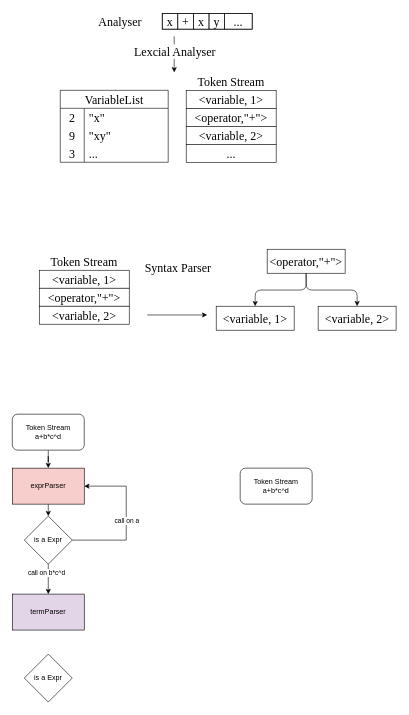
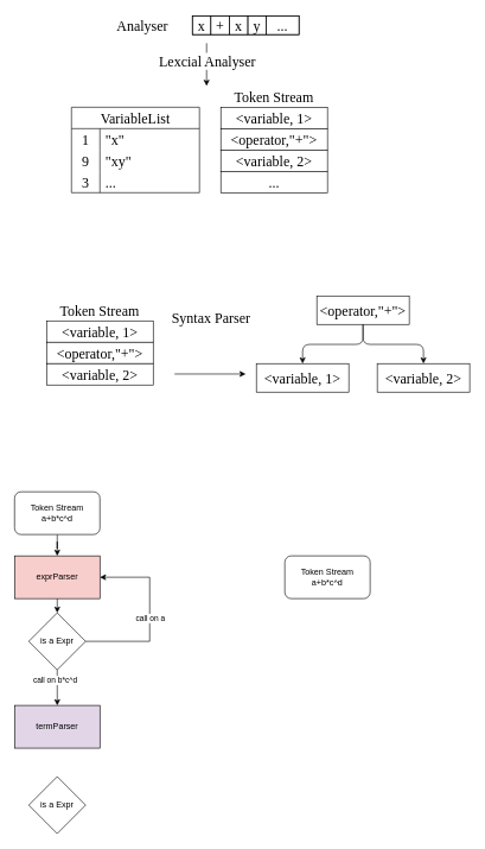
  <mxCell id="0" />
  <mxCell id="1" parent="0" />
  <mxCell id="2" value="&amp;lt;variable, 1&amp;gt;" style="rounded=0;whiteSpace=wrap;html=1;fontFamily=Computer Modern;fontSize=20;" vertex="1" parent="1"><mxGeometry x="310" y="150" width="150" height="30" as="geometry" /></mxCell>
  <mxCell id="3" value="VariableList" style="shape=table;startSize=30;container=1;collapsible=0;childLayout=tableLayout;fixedRows=1;rowLines=0;fontStyle=0;strokeColor=default;fontSize=20;fontFamily=Computer Modern;" vertex="1" parent="1"><mxGeometry x="100" y="150" width="180" height="120" as="geometry" /></mxCell>
  <mxCell id="4" value="" style="shape=tableRow;horizontal=0;startSize=0;swimlaneHead=0;swimlaneBody=0;top=0;left=0;bottom=0;right=0;collapsible=0;dropTarget=0;fillColor=none;points=[[0,0.5],[1,0.5]];portConstraint=eastwest;strokeColor=inherit;fontSize=20;fontFamily=Computer Modern;" vertex="1" parent="3"><mxGeometry y="30" width="180" height="30" as="geometry" /></mxCell>
- <mxCell id="5" value="2" style="shape=partialRectangle;html=1;whiteSpace=wrap;connectable=0;fillColor=none;top=0;left=0;bottom=0;right=0;overflow=hidden;pointerEvents=1;strokeColor=inherit;fontSize=20;fontFamily=Computer Modern;" vertex="1" parent="4"><mxGeometry width="40" height="30" as="geometry"><mxRectangle width="40" height="30" as="alternateBounds" /></mxGeometry></mxCell>
+ <mxCell id="5" value="1" style="shape=partialRectangle;html=1;whiteSpace=wrap;connectable=0;fillColor=none;top=0;left=0;bottom=0;right=0;overflow=hidden;pointerEvents=1;strokeColor=inherit;fontSize=20;fontFamily=Computer Modern;" vertex="1" parent="4"><mxGeometry width="40" height="30" as="geometry"><mxRectangle width="40" height="30" as="alternateBounds" /></mxGeometry></mxCell>
  <mxCell id="6" value="&quot;x&quot;" style="shape=partialRectangle;html=1;whiteSpace=wrap;connectable=0;fillColor=none;top=0;left=0;bottom=0;right=0;align=left;spacingLeft=6;overflow=hidden;strokeColor=inherit;fontSize=20;fontFamily=Computer Modern;" vertex="1" parent="4"><mxGeometry x="40" width="140" height="30" as="geometry"><mxRectangle width="140" height="30" as="alternateBounds" /></mxGeometry></mxCell>
  <mxCell id="7" value="" style="shape=tableRow;horizontal=0;startSize=0;swimlaneHead=0;swimlaneBody=0;top=0;left=0;bottom=0;right=0;collapsible=0;dropTarget=0;fillColor=none;points=[[0,0.5],[1,0.5]];portConstraint=eastwest;strokeColor=inherit;fontSize=20;fontFamily=Computer Modern;" vertex="1" parent="3"><mxGeometry y="60" width="180" height="30" as="geometry" /></mxCell>
  <mxCell id="8" value="9" style="shape=partialRectangle;html=1;whiteSpace=wrap;connectable=0;fillColor=none;top=0;left=0;bottom=0;right=0;overflow=hidden;strokeColor=inherit;fontSize=20;fontFamily=Computer Modern;" vertex="1" parent="7"><mxGeometry width="40" height="30" as="geometry"><mxRectangle width="40" height="30" as="alternateBounds" /></mxGeometry></mxCell>
  <mxCell id="9" value="&quot;xy&quot;" style="shape=partialRectangle;html=1;whiteSpace=wrap;connectable=0;fillColor=none;top=0;left=0;bottom=0;right=0;align=left;spacingLeft=6;overflow=hidden;strokeColor=inherit;fontSize=20;fontFamily=Computer Modern;" vertex="1" parent="7"><mxGeometry x="40" width="140" height="30" as="geometry"><mxRectangle width="140" height="30" as="alternateBounds" /></mxGeometry></mxCell>
  <mxCell id="10" value="" style="shape=tableRow;horizontal=0;startSize=0;swimlaneHead=0;swimlaneBody=0;top=0;left=0;bottom=0;right=0;collapsible=0;dropTarget=0;fillColor=none;points=[[0,0.5],[1,0.5]];portConstraint=eastwest;strokeColor=inherit;fontSize=20;fontFamily=Computer Modern;" vertex="1" parent="3"><mxGeometry y="90" width="180" height="30" as="geometry" /></mxCell>
  <mxCell id="11" value="3" style="shape=partialRectangle;html=1;whiteSpace=wrap;connectable=0;fillColor=none;top=0;left=0;bottom=0;right=0;overflow=hidden;strokeColor=inherit;fontSize=20;fontFamily=Computer Modern;" vertex="1" parent="10"><mxGeometry width="40" height="30" as="geometry"><mxRectangle width="40" height="30" as="alternateBounds" /></mxGeometry></mxCell>
  <mxCell id="12" value="..." style="shape=partialRectangle;html=1;whiteSpace=wrap;connectable=0;fillColor=none;top=0;left=0;bottom=0;right=0;align=left;spacingLeft=6;overflow=hidden;strokeColor=inherit;fontSize=20;fontFamily=Computer Modern;" vertex="1" parent="10"><mxGeometry x="40" width="140" height="30" as="geometry"><mxRectangle width="140" height="30" as="alternateBounds" /></mxGeometry></mxCell>
  <mxCell id="13" value="&amp;lt;operator,&quot;+&quot;&amp;gt;" style="rounded=0;whiteSpace=wrap;html=1;fontFamily=Computer Modern;fontSize=20;" vertex="1" parent="1"><mxGeometry x="310" y="180" width="150" height="30" as="geometry" /></mxCell>
  <mxCell id="14" value="&amp;lt;variable, 2&amp;gt;" style="rounded=0;whiteSpace=wrap;html=1;fontFamily=Computer Modern;fontSize=20;" vertex="1" parent="1"><mxGeometry x="310" y="210" width="150" height="30" as="geometry" /></mxCell>
  <mxCell id="15" value="..." style="rounded=0;whiteSpace=wrap;html=1;fontFamily=Computer Modern;fontSize=20;" vertex="1" parent="1"><mxGeometry x="310" y="240" width="150" height="30" as="geometry" /></mxCell>
  <mxCell id="16" value="" style="childLayout=tableLayout;recursiveResize=0;shadow=0;fillColor=none;fontFamily=Computer Modern;fontSize=20;" vertex="1" parent="1"><mxGeometry x="270" y="22" width="150" height="26" as="geometry" /></mxCell>
  <mxCell id="17" value="" style="shape=tableRow;horizontal=0;startSize=0;swimlaneHead=0;swimlaneBody=0;top=0;left=0;bottom=0;right=0;dropTarget=0;collapsible=0;recursiveResize=0;expand=0;fontStyle=0;fillColor=none;strokeColor=inherit;flipH=0;flipV=1;fontFamily=Computer Modern;fontSize=20;" vertex="1" parent="16"><mxGeometry width="150" height="26" as="geometry" /></mxCell>
  <mxCell id="18" value="x" style="connectable=0;recursiveResize=0;strokeColor=inherit;fillColor=none;align=center;whiteSpace=wrap;html=1;fontFamily=Computer Modern;fontSize=20;" vertex="1" parent="17"><mxGeometry width="26" height="26" as="geometry"><mxRectangle width="26" height="26" as="alternateBounds" /></mxGeometry></mxCell>
  <mxCell id="19" value="+" style="connectable=0;recursiveResize=0;strokeColor=inherit;fillColor=none;align=center;whiteSpace=wrap;html=1;fontFamily=Computer Modern;fontSize=20;" vertex="1" parent="17"><mxGeometry x="26" width="26" height="26" as="geometry"><mxRectangle width="26" height="26" as="alternateBounds" /></mxGeometry></mxCell>
  <mxCell id="20" value="x" style="connectable=0;recursiveResize=0;strokeColor=inherit;fillColor=none;align=center;whiteSpace=wrap;html=1;fontFamily=Computer Modern;fontSize=20;" vertex="1" parent="17"><mxGeometry x="52" width="26" height="26" as="geometry"><mxRectangle width="26" height="26" as="alternateBounds" /></mxGeometry></mxCell>
  <mxCell id="21" value="y" style="connectable=0;recursiveResize=0;strokeColor=inherit;fillColor=none;align=center;whiteSpace=wrap;html=1;fontFamily=Computer Modern;fontSize=20;" vertex="1" parent="17"><mxGeometry x="78" width="26" height="26" as="geometry"><mxRectangle width="26" height="26" as="alternateBounds" /></mxGeometry></mxCell>
  <mxCell id="22" value="..." style="connectable=0;recursiveResize=0;strokeColor=inherit;fillColor=none;align=center;whiteSpace=wrap;html=1;fontFamily=Computer Modern;fontSize=20;" vertex="1" parent="17"><mxGeometry x="104" width="46" height="26" as="geometry"><mxRectangle width="46" height="26" as="alternateBounds" /></mxGeometry></mxCell>
  <mxCell id="23" value="Token Stream" style="text;html=1;strokeColor=none;fillColor=none;align=center;verticalAlign=middle;whiteSpace=wrap;rounded=0;fontFamily=Computer Modern;fontSize=20;" vertex="1" parent="1"><mxGeometry x="305" y="120" width="160" height="30" as="geometry" /></mxCell>
  <mxCell id="24" value="Analyser" style="text;html=1;strokeColor=none;fillColor=none;align=center;verticalAlign=middle;whiteSpace=wrap;rounded=0;fontFamily=Computer Modern;fontSize=20;" vertex="1" parent="1"><mxGeometry x="120" y="20" width="160" height="30" as="geometry" /></mxCell>
  <mxCell id="25" value="" style="endArrow=classic;html=1;rounded=0;" edge="1" parent="1"><mxGeometry width="50" height="50" relative="1" as="geometry"><mxPoint x="290" y="60" as="sourcePoint" /><mxPoint x="290" y="120" as="targetPoint" /></mxGeometry></mxCell>
  <mxCell id="26" value="Lexcial Analyser" style="edgeLabel;html=1;align=center;verticalAlign=bottom;resizable=0;points=[];fontFamily=Computer Modern;fontSize=20;" vertex="1" connectable="0" parent="25"><mxGeometry x="0.316" relative="1" as="geometry"><mxPoint as="offset" /></mxGeometry></mxCell>
  <mxCell id="27" value="&amp;lt;variable, 1&amp;gt;" style="rounded=0;whiteSpace=wrap;html=1;fontFamily=Computer Modern;fontSize=20;" vertex="1" parent="1"><mxGeometry x="65" y="450" width="150" height="30" as="geometry" /></mxCell>
  <mxCell id="28" value="&amp;lt;operator,&quot;+&quot;&amp;gt;" style="rounded=0;whiteSpace=wrap;html=1;fontFamily=Computer Modern;fontSize=20;" vertex="1" parent="1"><mxGeometry x="65" y="480" width="150" height="30" as="geometry" /></mxCell>
  <mxCell id="29" value="&amp;lt;variable, 2&amp;gt;" style="rounded=0;whiteSpace=wrap;html=1;fontFamily=Computer Modern;fontSize=20;" vertex="1" parent="1"><mxGeometry x="65" y="510" width="150" height="30" as="geometry" /></mxCell>
  <mxCell id="30" value="Token Stream" style="text;html=1;strokeColor=none;fillColor=none;align=center;verticalAlign=middle;whiteSpace=wrap;rounded=0;fontFamily=Computer Modern;fontSize=20;" vertex="1" parent="1"><mxGeometry x="60" y="420" width="160" height="30" as="geometry" /></mxCell>
  <mxCell id="31" value="" style="endArrow=classic;html=1;rounded=0;" edge="1" parent="1"><mxGeometry width="50" height="50" relative="1" as="geometry"><mxPoint x="245" y="524.58" as="sourcePoint" /><mxPoint x="345" y="524.58" as="targetPoint" /></mxGeometry></mxCell>
  <mxCell id="32" value="Syntax Parser" style="edgeLabel;html=1;align=center;verticalAlign=bottom;resizable=0;points=[];fontFamily=Computer Modern;fontSize=20;" vertex="1" connectable="0" parent="31"><mxGeometry x="-0.453" y="2" relative="1" as="geometry"><mxPoint x="23" y="-63" as="offset" /></mxGeometry></mxCell>
  <mxCell id="33" value="&amp;lt;operator,&quot;+&quot;&amp;gt;" style="whiteSpace=wrap;html=1;fontFamily=Computer Modern;fontSize=20;" vertex="1" parent="1"><mxGeometry x="445" y="415" width="130" height="40" as="geometry" /></mxCell>
  <mxCell id="34" value="&amp;lt;variable, 1&amp;gt;" style="whiteSpace=wrap;html=1;fontFamily=Computer Modern;fontSize=20;" vertex="1" parent="1"><mxGeometry x="360" y="510" width="130" height="40" as="geometry" /></mxCell>
  <mxCell id="35" value="" style="edgeStyle=elbowEdgeStyle;elbow=vertical;html=1;rounded=1;curved=0;sourcePerimeterSpacing=0;targetPerimeterSpacing=0;startSize=6;endSize=6;fontFamily=Computer Modern;fontSize=20;" edge="1" parent="1" source="33" target="34"><mxGeometry relative="1" as="geometry" /></mxCell>
  <mxCell id="36" value="&amp;lt;variable, 2&amp;gt;" style="whiteSpace=wrap;html=1;fontFamily=Computer Modern;fontSize=20;" vertex="1" parent="1"><mxGeometry x="530" y="510" width="130" height="40" as="geometry" /></mxCell>
  <mxCell id="37" value="" style="edgeStyle=elbowEdgeStyle;elbow=vertical;html=1;rounded=1;curved=0;sourcePerimeterSpacing=0;targetPerimeterSpacing=0;startSize=6;endSize=6;fontFamily=Computer Modern;fontSize=20;" edge="1" parent="1" source="33" target="36"><mxGeometry relative="1" as="geometry" /></mxCell>
  <mxCell id="38" style="edgeStyle=orthogonalEdgeStyle;rounded=0;orthogonalLoop=1;jettySize=auto;html=1;exitX=1;exitY=0.5;exitDx=0;exitDy=0;entryX=1;entryY=0.5;entryDx=0;entryDy=0;" edge="1" parent="1" source="42" target="44"><mxGeometry relative="1" as="geometry"><Array as="points"><mxPoint x="210" y="900" /><mxPoint x="210" y="810" /></Array></mxGeometry></mxCell>
  <mxCell id="39" value="call on a" style="edgeLabel;html=1;align=center;verticalAlign=middle;resizable=0;points=[];" vertex="1" connectable="0" parent="38"><mxGeometry x="-0.019" relative="1" as="geometry"><mxPoint as="offset" /></mxGeometry></mxCell>
  <mxCell id="40" value="" style="edgeStyle=orthogonalEdgeStyle;rounded=0;orthogonalLoop=1;jettySize=auto;html=1;" edge="1" parent="1" source="42" target="47"><mxGeometry relative="1" as="geometry" /></mxCell>
  <mxCell id="41" value="call on b*c^d" style="edgeLabel;html=1;align=center;verticalAlign=middle;resizable=0;points=[];" vertex="1" connectable="0" parent="40"><mxGeometry x="-0.44" y="-4" relative="1" as="geometry"><mxPoint as="offset" /></mxGeometry></mxCell>
  <mxCell id="42" value="is a Expr" style="rhombus;whiteSpace=wrap;html=1;" vertex="1" parent="1"><mxGeometry x="40" y="860" width="80" height="80" as="geometry" /></mxCell>
  <mxCell id="43" style="edgeStyle=orthogonalEdgeStyle;rounded=0;orthogonalLoop=1;jettySize=auto;html=1;exitX=0.5;exitY=1;exitDx=0;exitDy=0;entryX=0.5;entryY=0;entryDx=0;entryDy=0;" edge="1" parent="1" source="44" target="42"><mxGeometry relative="1" as="geometry" /></mxCell>
  <mxCell id="44" value="exprParser" style="rounded=0;whiteSpace=wrap;html=1;fillColor=#f8cecc;" vertex="1" parent="1"><mxGeometry x="20" y="780" width="120" height="60" as="geometry" /></mxCell>
  <mxCell id="45" value="" style="edgeStyle=orthogonalEdgeStyle;rounded=0;orthogonalLoop=1;jettySize=auto;html=1;" edge="1" parent="1" source="46" target="44"><mxGeometry relative="1" as="geometry" /></mxCell>
  <mxCell id="46" value="Token Stream&lt;br style=&quot;border-color: var(--border-color);&quot;&gt;a+b*c^d" style="rounded=1;whiteSpace=wrap;html=1;" vertex="1" parent="1"><mxGeometry x="20" y="690" width="120" height="60" as="geometry" /></mxCell>
  <mxCell id="47" value="termParser" style="rounded=0;whiteSpace=wrap;html=1;fillColor=#e1d5e7;" vertex="1" parent="1"><mxGeometry x="20" y="990" width="120" height="60" as="geometry" /></mxCell>
  <mxCell id="48" value="is a Expr" style="rhombus;whiteSpace=wrap;html=1;" vertex="1" parent="1"><mxGeometry x="40" y="1090" width="80" height="80" as="geometry" /></mxCell>
  <mxCell id="49" value="Token Stream&lt;br style=&quot;border-color: var(--border-color);&quot;&gt;a+b*c^d" style="rounded=1;whiteSpace=wrap;html=1;" vertex="1" parent="1"><mxGeometry x="400" y="780" width="120" height="60" as="geometry" /></mxCell>
